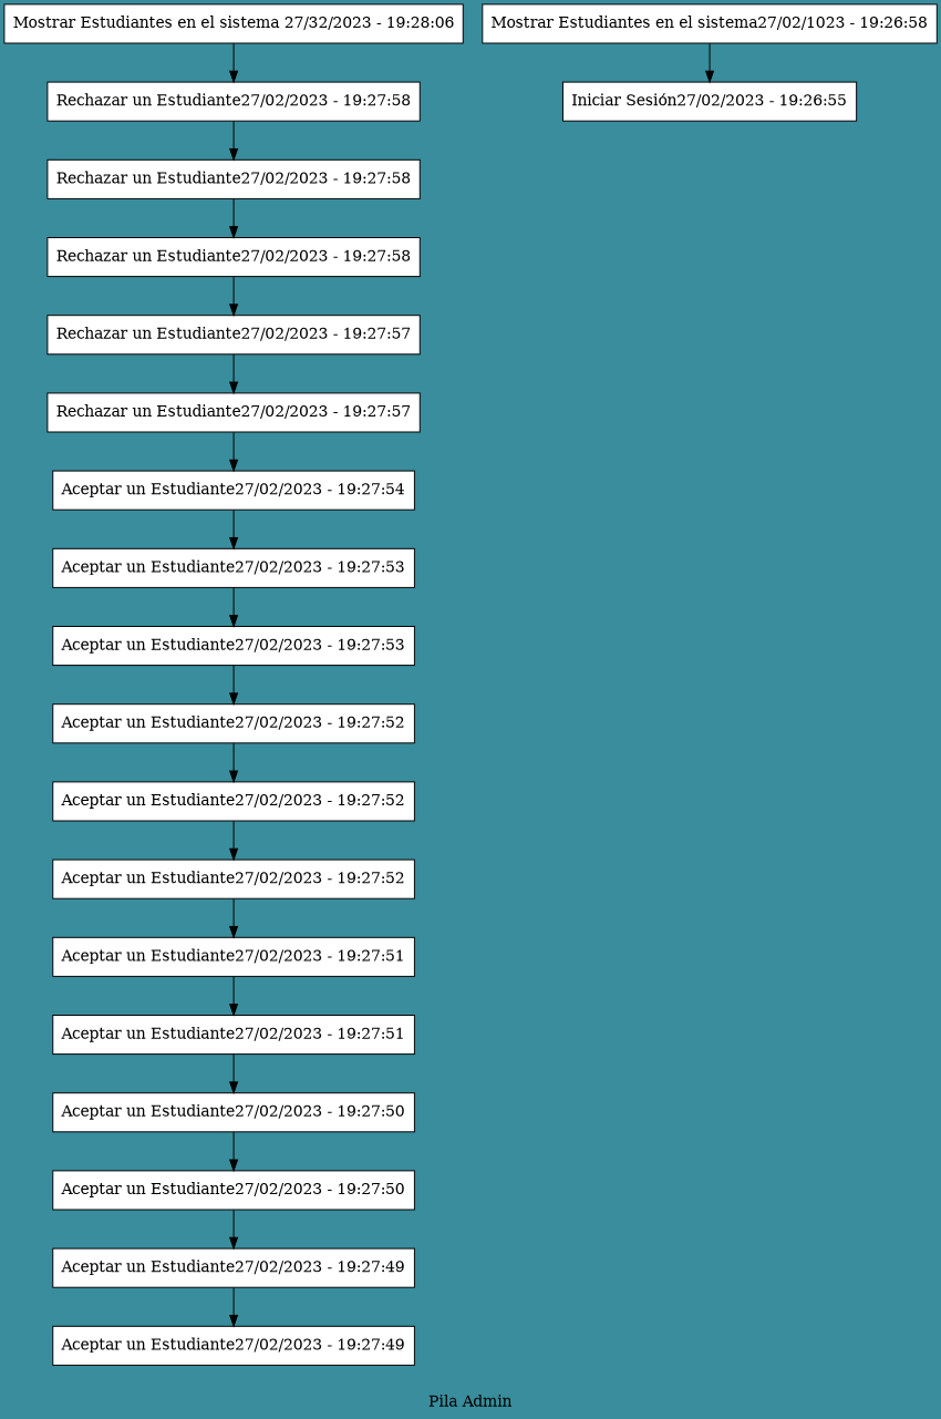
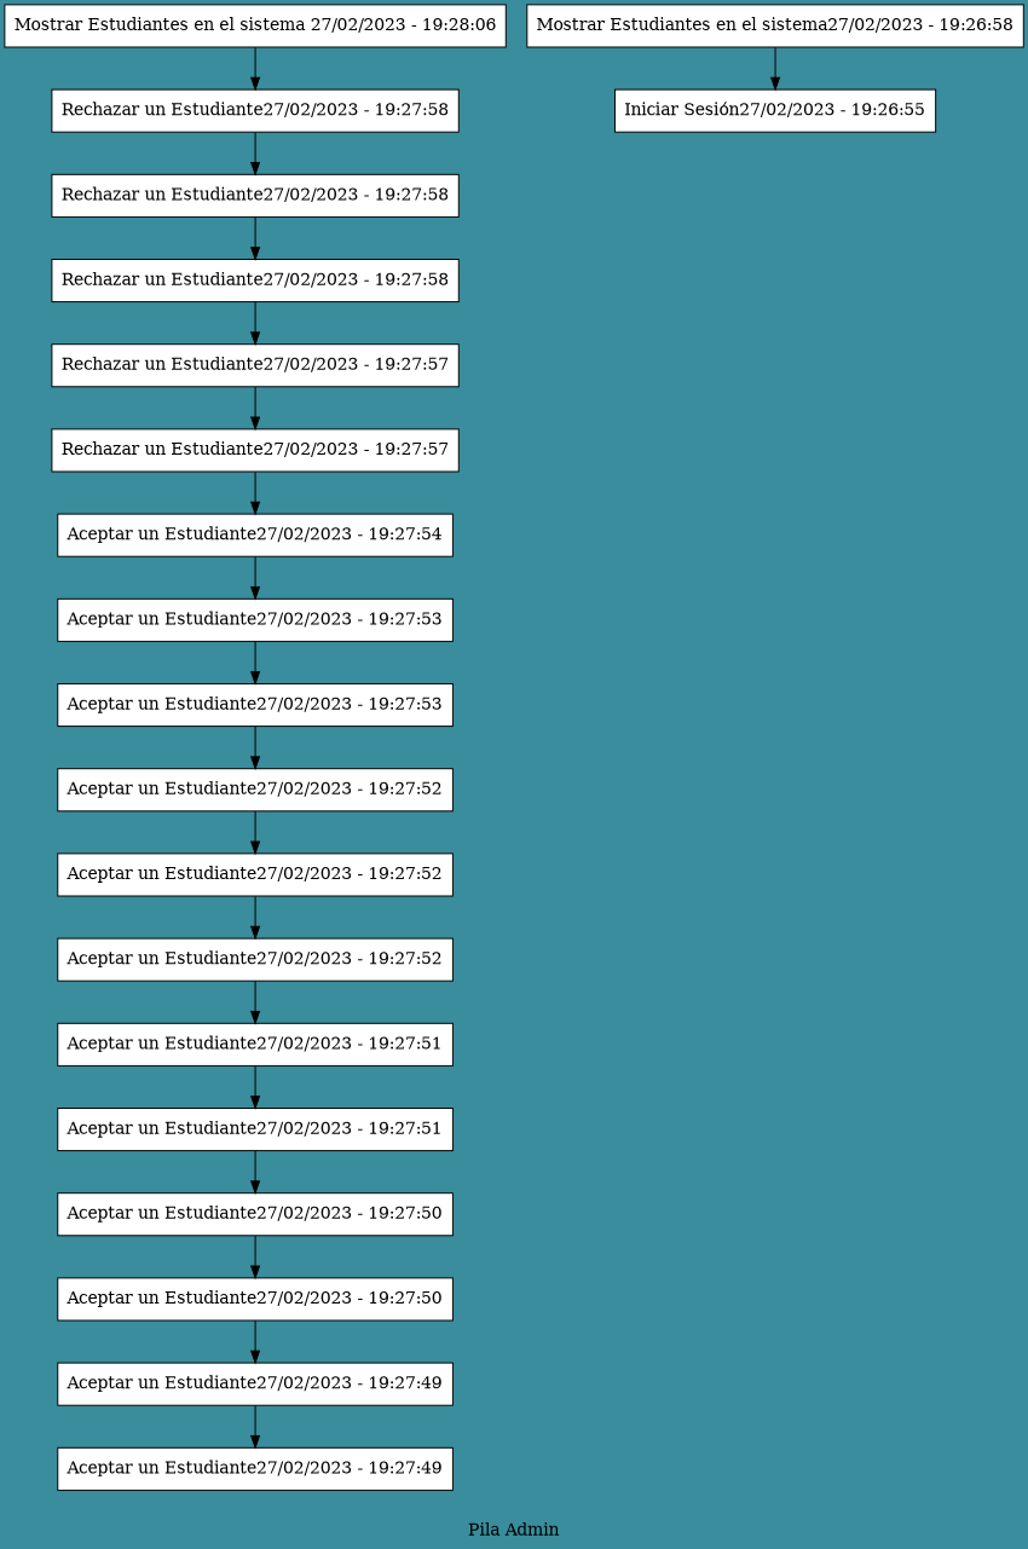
  digraph {
    bgcolor="#398D9C"
    label="Pila Admin"
    node [fillcolor="#FFFFFF" group=1 shape=box style=filled]
-   n1 [label="Mostrar Estudiantes en el sistema 27/32/2023 - 19:28:06"]
+   n1 [label="Mostrar Estudiantes en el sistema 27/02/2023 - 19:28:06"]
    n2 [label="Rechazar un Estudiante27/02/2023 - 19:27:58"]
    n3 [label="Rechazar un Estudiante27/02/2023 - 19:27:58"]
    n4 [label="Rechazar un Estudiante27/02/2023 - 19:27:58"]
    n5 [label="Rechazar un Estudiante27/02/2023 - 19:27:57"]
    n6 [label="Rechazar un Estudiante27/02/2023 - 19:27:57"]
    n7 [label="Aceptar un Estudiante27/02/2023 - 19:27:54"]
    n8 [label="Aceptar un Estudiante27/02/2023 - 19:27:53"]
    n9 [label="Aceptar un Estudiante27/02/2023 - 19:27:53"]
    n10 [label="Aceptar un Estudiante27/02/2023 - 19:27:52"]
    n11 [label="Aceptar un Estudiante27/02/2023 - 19:27:52"]
    n12 [label="Aceptar un Estudiante27/02/2023 - 19:27:52"]
    n13 [label="Aceptar un Estudiante27/02/2023 - 19:27:51"]
    n14 [label="Aceptar un Estudiante27/02/2023 - 19:27:51"]
    n15 [label="Aceptar un Estudiante27/02/2023 - 19:27:50"]
    n16 [label="Aceptar un Estudiante27/02/2023 - 19:27:50"]
    n17 [label="Aceptar un Estudiante27/02/2023 - 19:27:49"]
    n18 [label="Aceptar un Estudiante27/02/2023 - 19:27:49"]
-   n19 [label="Mostrar Estudiantes en el sistema27/02/1023 - 19:26:58"]
+   n19 [label="Mostrar Estudiantes en el sistema27/02/2023 - 19:26:58"]
    n20 [label="Iniciar Sesión27/02/2023 - 19:26:55"]
    n1 -> n2
    n2 -> n3
    n3 -> n4
    n4 -> n5
    n5 -> n6
    n6 -> n7
    n7 -> n8
    n8 -> n9
    n9 -> n10
    n10 -> n11
    n11 -> n12
    n12 -> n13
    n13 -> n14
    n14 -> n15
    n15 -> n16
    n16 -> n17
    n17 -> n18
    n19 -> n20
  }
